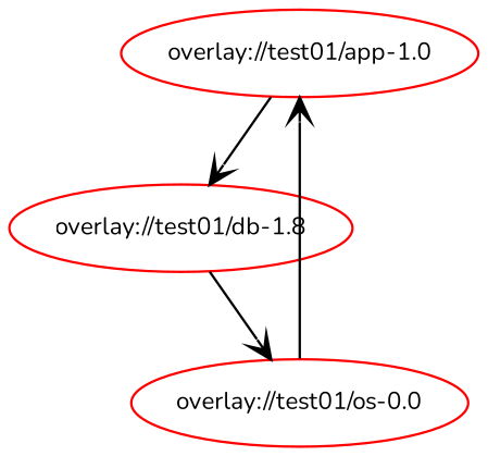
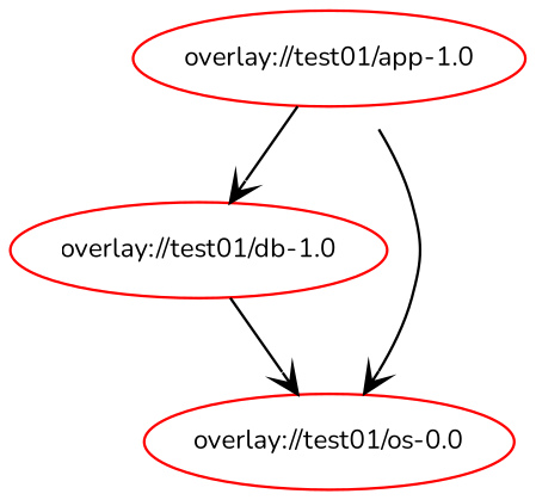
  digraph {
    compound=true
    concentrate=true
    fontname=Nunito
    newrank=true
    rankdir=TD
    node [color=red fontname=Nunito fontsize=10]
    edge [arrowhead=vee fontname=Nunito]
    "overlay://test01/app-1.0"
-   "overlay://test01/db-1.0" [label="overlay://test01/db-1.8"]
+   "overlay://test01/db-1.0"
    n3 [label="overlay://test01/os-0.0"]
    "overlay://test01/app-1.0" -> "overlay://test01/db-1.0"
-   n3 -> "overlay://test01/app-1.0"
+   "overlay://test01/app-1.0" -> n3
    "overlay://test01/db-1.0" -> n3
  }
